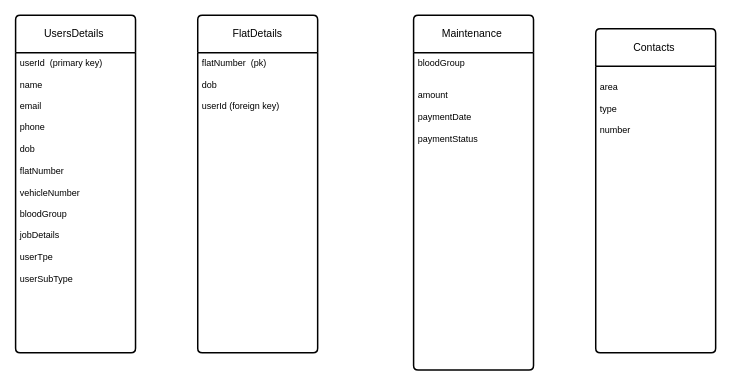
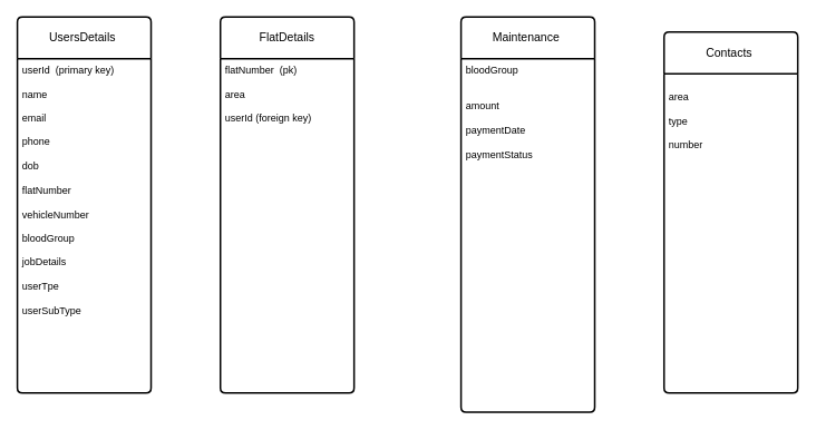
  <mxCell id="0" />
  <mxCell id="1" parent="0" />
  <mxCell id="2" value="UsersDetails&amp;nbsp;" style="swimlane;childLayout=stackLayout;horizontal=1;startSize=50;horizontalStack=0;rounded=1;fontSize=14;fontStyle=0;strokeWidth=2;resizeParent=0;resizeLast=1;shadow=0;dashed=0;align=center;arcSize=4;whiteSpace=wrap;html=1;" vertex="1" parent="1"><mxGeometry x="20" y="20" width="160" height="450" as="geometry" /></mxCell>
  <mxCell id="3" value="&lt;div&gt;&lt;div&gt;userId&amp;nbsp; (primary key)&lt;/div&gt;&lt;/div&gt;&lt;div&gt;&lt;br&gt;&lt;/div&gt;&lt;div&gt;name&lt;/div&gt;&lt;div&gt;&lt;br&gt;&lt;/div&gt;&lt;div&gt;email&lt;/div&gt;&lt;div&gt;&lt;br&gt;&lt;/div&gt;&lt;div&gt;phone&lt;/div&gt;&lt;div&gt;&lt;br&gt;&lt;/div&gt;&lt;div&gt;dob&lt;/div&gt;&lt;div&gt;&lt;br&gt;&lt;/div&gt;&lt;div&gt;flatNumber&lt;/div&gt;&lt;div&gt;&lt;br&gt;&lt;/div&gt;&lt;div&gt;vehicleNumber&lt;/div&gt;&lt;div&gt;&lt;br&gt;&lt;/div&gt;&lt;div&gt;bloodGroup&lt;/div&gt;&lt;div&gt;&lt;br&gt;&lt;/div&gt;&lt;div&gt;jobDetails&lt;/div&gt;&lt;div&gt;&lt;br&gt;&lt;/div&gt;&lt;div&gt;userTpe&lt;/div&gt;&lt;div&gt;&lt;br&gt;&lt;/div&gt;&lt;div&gt;userSubType&lt;/div&gt;&lt;div&gt;&lt;br&gt;&lt;/div&gt;&lt;div&gt;&lt;br&gt;&lt;/div&gt;&lt;div&gt;&lt;br&gt;&lt;/div&gt;" style="align=left;strokeColor=none;fillColor=none;spacingLeft=4;fontSize=12;verticalAlign=top;resizable=0;rotatable=0;part=1;html=1;" vertex="1" parent="2"><mxGeometry y="50" width="160" height="400" as="geometry" /></mxCell>
  <mxCell id="4" value="FlatDetails" style="swimlane;childLayout=stackLayout;horizontal=1;startSize=50;horizontalStack=0;rounded=1;fontSize=14;fontStyle=0;strokeWidth=2;resizeParent=0;resizeLast=1;shadow=0;dashed=0;align=center;arcSize=4;whiteSpace=wrap;html=1;" vertex="1" parent="1"><mxGeometry x="263" y="20" width="160" height="450" as="geometry" /></mxCell>
- <mxCell id="5" value="&lt;div&gt;flatNumber&amp;nbsp; (pk)&lt;/div&gt;&lt;div&gt;&lt;br&gt;&lt;/div&gt;&lt;div&gt;dob&lt;/div&gt;&lt;div&gt;&lt;br&gt;&lt;/div&gt;&lt;div&gt;&lt;span style=&quot;background-color: initial;&quot;&gt;userId (foreign key)&lt;/span&gt;&amp;nbsp;&lt;/div&gt;&lt;div&gt;&lt;br&gt;&lt;/div&gt;" style="align=left;strokeColor=none;fillColor=none;spacingLeft=4;fontSize=12;verticalAlign=top;resizable=0;rotatable=0;part=1;html=1;" vertex="1" parent="4"><mxGeometry y="50" width="160" height="400" as="geometry" /></mxCell>
+ <mxCell id="5" value="&lt;div&gt;flatNumber&amp;nbsp; (pk)&lt;/div&gt;&lt;div&gt;&lt;br&gt;&lt;/div&gt;&lt;div&gt;area&lt;/div&gt;&lt;div&gt;&lt;br&gt;&lt;/div&gt;&lt;div&gt;&lt;span style=&quot;background-color: initial;&quot;&gt;userId (foreign key)&lt;/span&gt;&amp;nbsp;&lt;/div&gt;&lt;div&gt;&lt;br&gt;&lt;/div&gt;" style="align=left;strokeColor=none;fillColor=none;spacingLeft=4;fontSize=12;verticalAlign=top;resizable=0;rotatable=0;part=1;html=1;" vertex="1" parent="4"><mxGeometry y="50" width="160" height="400" as="geometry" /></mxCell>
  <mxCell id="6" value="Contacts&amp;nbsp;" style="swimlane;childLayout=stackLayout;horizontal=1;startSize=50;horizontalStack=0;rounded=1;fontSize=14;fontStyle=0;strokeWidth=2;resizeParent=0;resizeLast=1;shadow=0;dashed=0;align=center;arcSize=4;whiteSpace=wrap;html=1;" vertex="1" parent="1"><mxGeometry x="794" y="38" width="160" height="432" as="geometry" /></mxCell>
  <mxCell id="7" value="&lt;br&gt;&lt;div&gt;&lt;span style=&quot;background-color: initial;&quot;&gt;area&lt;/span&gt;&lt;/div&gt;&lt;div&gt;&lt;br&gt;&lt;/div&gt;&lt;div&gt;type&lt;/div&gt;&lt;div&gt;&lt;br&gt;&lt;/div&gt;&lt;div&gt;number&lt;/div&gt;" style="align=left;strokeColor=none;fillColor=none;spacingLeft=4;fontSize=12;verticalAlign=top;resizable=0;rotatable=0;part=1;html=1;" vertex="1" parent="6"><mxGeometry y="50" width="160" height="382" as="geometry" /></mxCell>
  <mxCell id="8" value="Maintenance&amp;nbsp;" style="swimlane;childLayout=stackLayout;horizontal=1;startSize=50;horizontalStack=0;rounded=1;fontSize=14;fontStyle=0;strokeWidth=2;resizeParent=0;resizeLast=1;shadow=0;dashed=0;align=center;arcSize=4;whiteSpace=wrap;html=1;" vertex="1" parent="1"><mxGeometry x="551" y="20" width="160" height="473" as="geometry" /></mxCell>
  <mxCell id="9" value="bloodGroup&lt;div&gt;&lt;br&gt;&lt;/div&gt;&lt;div&gt;&lt;br&gt;&lt;/div&gt;&lt;div&gt;amount&lt;/div&gt;&lt;div&gt;&lt;br&gt;&lt;/div&gt;&lt;div&gt;paymentDate&amp;nbsp;&lt;/div&gt;&lt;div&gt;&lt;br&gt;&lt;/div&gt;&lt;div&gt;paymentStatus&lt;/div&gt;&lt;div&gt;&lt;br&gt;&lt;/div&gt;&lt;div&gt;&lt;br&gt;&lt;/div&gt;" style="align=left;strokeColor=none;fillColor=none;spacingLeft=4;fontSize=12;verticalAlign=top;resizable=0;rotatable=0;part=1;html=1;" vertex="1" parent="8"><mxGeometry y="50" width="160" height="423" as="geometry" /></mxCell>
